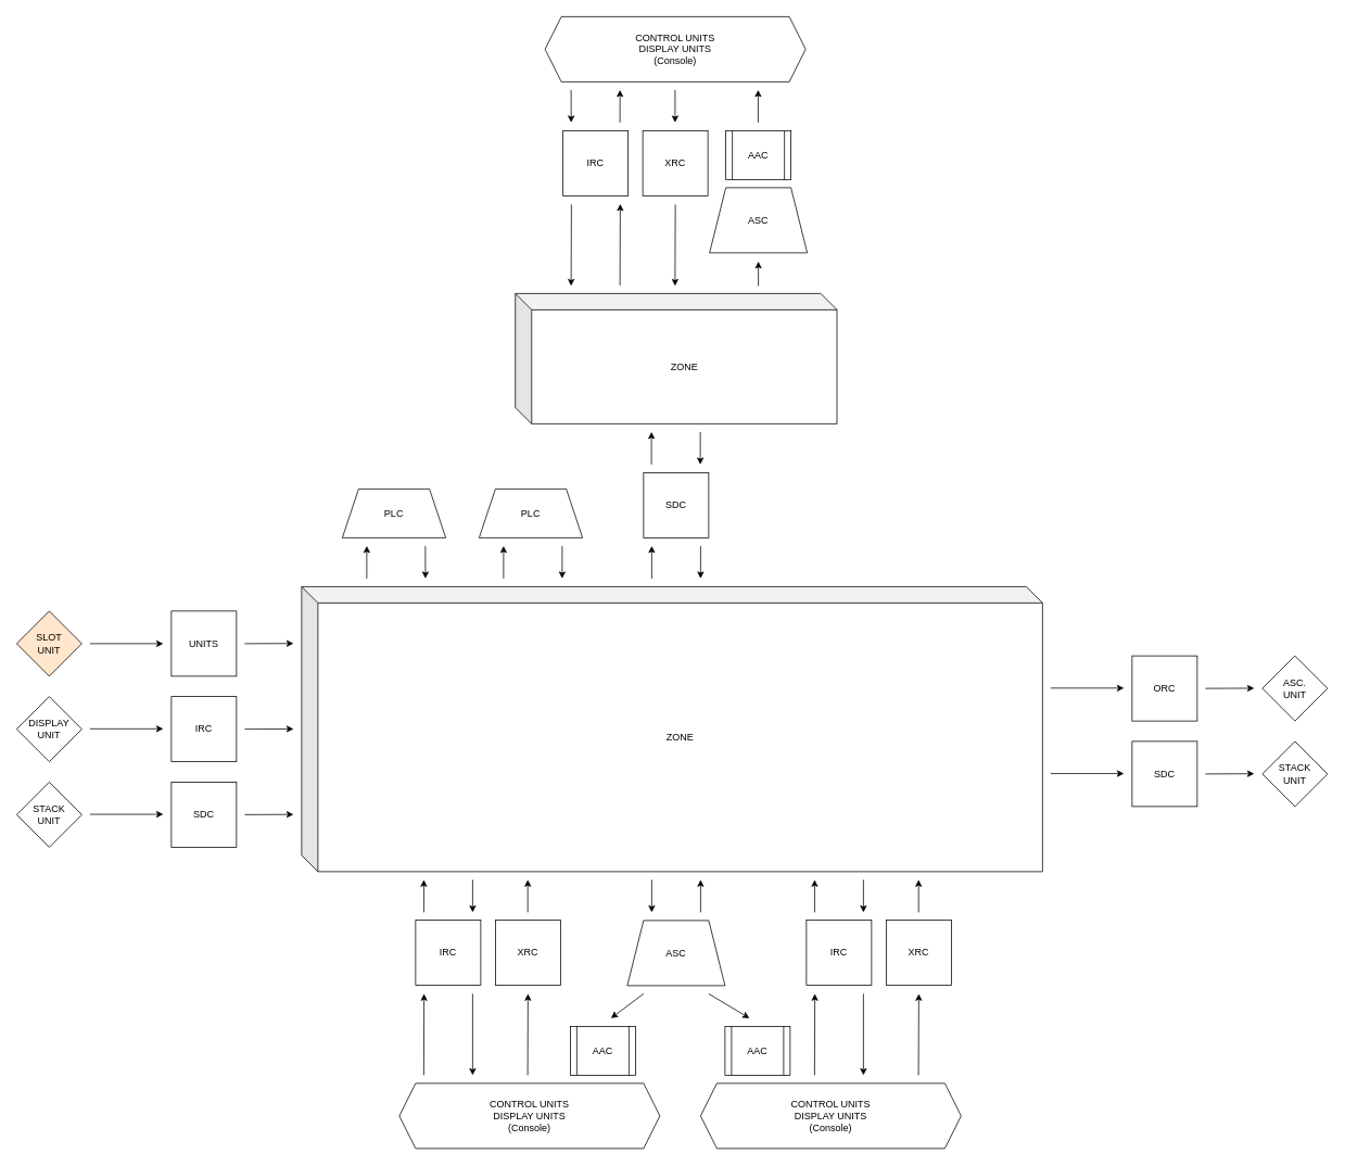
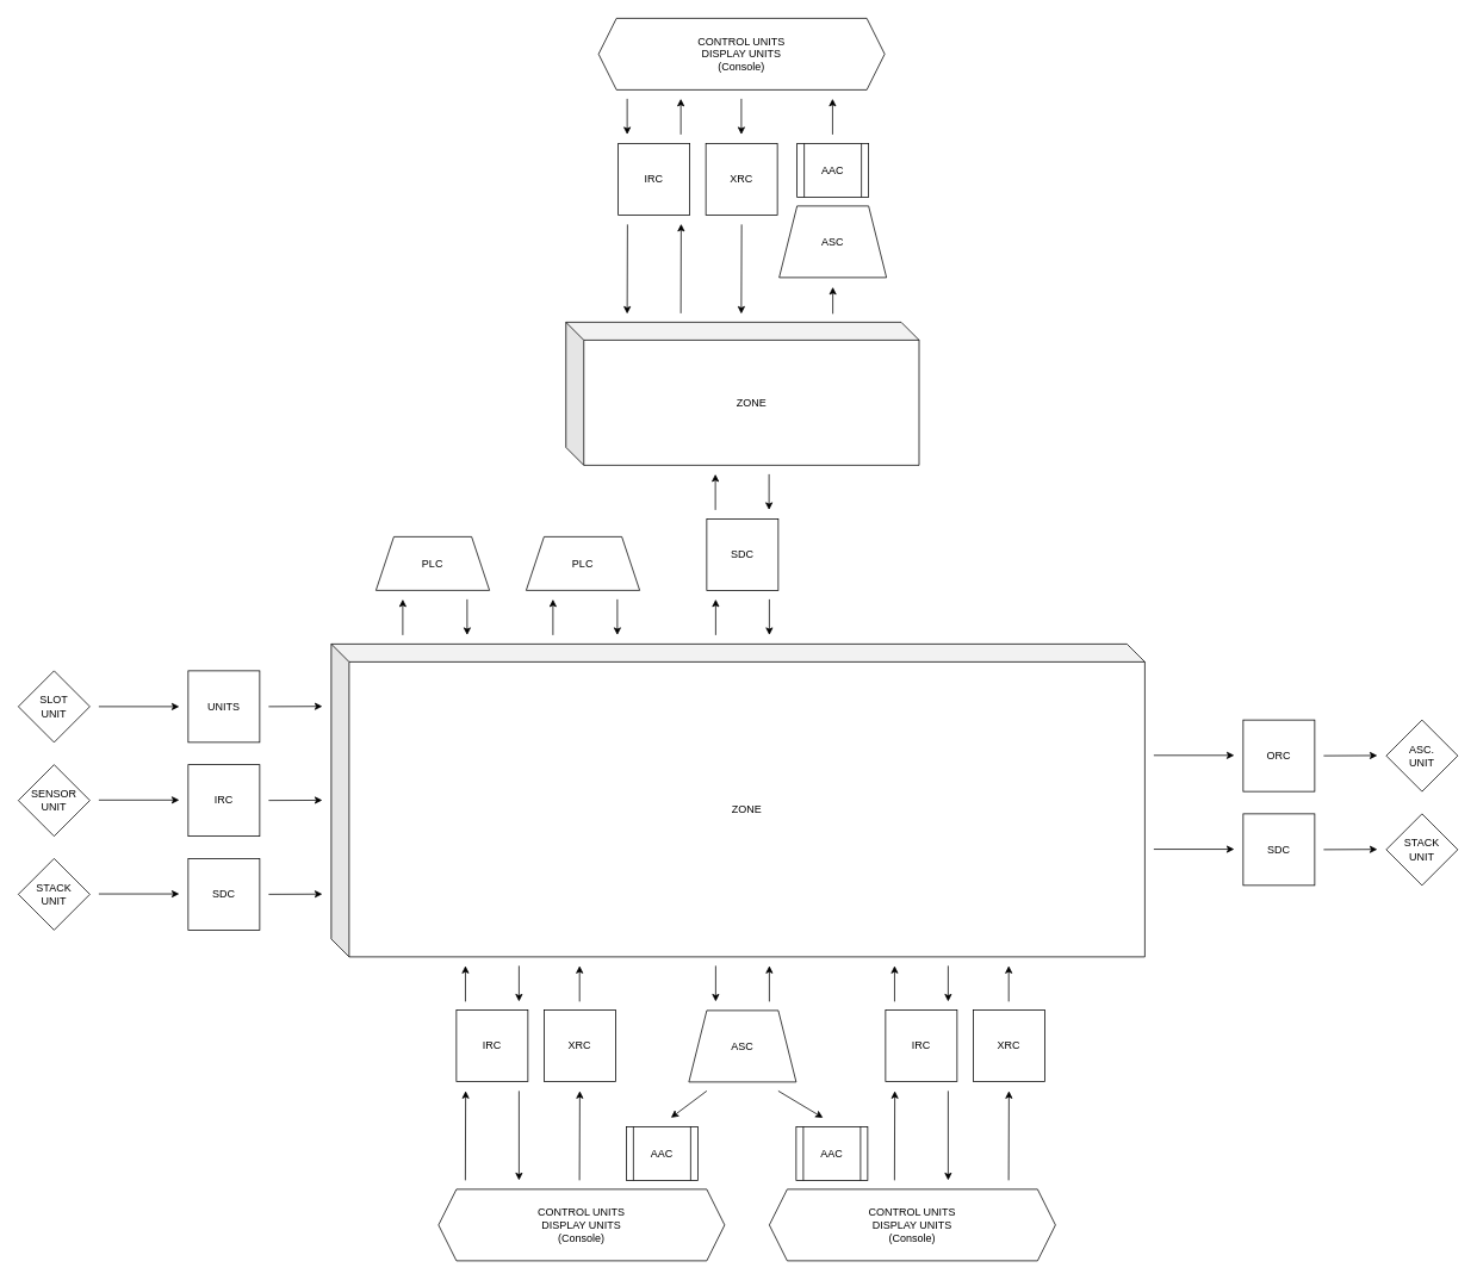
  <mxCell id="0" />
  <mxCell id="1" parent="0" />
  <mxCell id="2" value="ZONE" style="shape=cube;whiteSpace=wrap;html=1;boundedLbl=1;backgroundOutline=1;darkOpacity=0.05;darkOpacity2=0.1;" vertex="1" parent="1"><mxGeometry x="370" y="720" width="910" height="350" as="geometry" /></mxCell>
- <mxCell id="3" value="DISPLAY&lt;div&gt;UNIT&lt;/div&gt;" style="rhombus;whiteSpace=wrap;html=1;" vertex="1" parent="1"><mxGeometry x="20" y="855" width="80" height="80" as="geometry" /></mxCell>
+ <mxCell id="3" value="SENSOR&lt;div&gt;UNIT&lt;/div&gt;" style="rhombus;whiteSpace=wrap;html=1;" vertex="1" parent="1"><mxGeometry x="20" y="855" width="80" height="80" as="geometry" /></mxCell>
  <mxCell id="4" value="STACK&lt;br&gt;UNIT" style="rhombus;whiteSpace=wrap;html=1;" vertex="1" parent="1"><mxGeometry x="20" y="960" width="80" height="80" as="geometry" /></mxCell>
  <mxCell id="5" value="CONTROL UNITS&lt;div&gt;DISPLAY UNITS&lt;br&gt;(Console)&lt;/div&gt;" style="shape=hexagon;perimeter=hexagonPerimeter2;whiteSpace=wrap;html=1;fixedSize=1;" vertex="1" parent="1"><mxGeometry x="490" y="1330" width="320" height="80" as="geometry" /></mxCell>
- <mxCell id="6" value="SLOT&lt;div&gt;UNIT&lt;/div&gt;" style="rhombus;whiteSpace=wrap;html=1;fillColor=#ffe6cc;" vertex="1" parent="1"><mxGeometry x="20" y="750" width="80" height="80" as="geometry" /></mxCell>
+ <mxCell id="6" value="SLOT&lt;div&gt;UNIT&lt;/div&gt;" style="rhombus;whiteSpace=wrap;html=1;" vertex="1" parent="1"><mxGeometry x="20" y="750" width="80" height="80" as="geometry" /></mxCell>
  <mxCell id="7" value="" style="group" vertex="1" connectable="0" parent="1"><mxGeometry x="420" y="600" width="127" height="110" as="geometry" /></mxCell>
  <mxCell id="8" value="PLC" style="shape=trapezoid;perimeter=trapezoidPerimeter;whiteSpace=wrap;html=1;fixedSize=1;" vertex="1" parent="7"><mxGeometry width="127" height="60" as="geometry" /></mxCell>
  <mxCell id="9" value="" style="endArrow=classic;html=1;rounded=0;" edge="1" parent="7"><mxGeometry width="50" height="50" relative="1" as="geometry"><mxPoint x="102.0" y="70" as="sourcePoint" /><mxPoint x="102.0" y="110" as="targetPoint" /></mxGeometry></mxCell>
  <mxCell id="10" value="" style="endArrow=classic;html=1;rounded=0;" edge="1" parent="7"><mxGeometry width="50" height="50" relative="1" as="geometry"><mxPoint x="30" y="110" as="sourcePoint" /><mxPoint x="30" y="70" as="targetPoint" /></mxGeometry></mxCell>
  <mxCell id="11" value="" style="group" vertex="1" connectable="0" parent="1"><mxGeometry x="588" y="600" width="127" height="110" as="geometry" /></mxCell>
  <mxCell id="12" value="PLC" style="shape=trapezoid;perimeter=trapezoidPerimeter;whiteSpace=wrap;html=1;fixedSize=1;" vertex="1" parent="11"><mxGeometry width="127" height="60" as="geometry" /></mxCell>
  <mxCell id="13" value="" style="endArrow=classic;html=1;rounded=0;" edge="1" parent="11"><mxGeometry width="50" height="50" relative="1" as="geometry"><mxPoint x="102.0" y="70" as="sourcePoint" /><mxPoint x="102.0" y="110" as="targetPoint" /></mxGeometry></mxCell>
  <mxCell id="14" value="" style="endArrow=classic;html=1;rounded=0;" edge="1" parent="11"><mxGeometry width="50" height="50" relative="1" as="geometry"><mxPoint x="30" y="110" as="sourcePoint" /><mxPoint x="30" y="70" as="targetPoint" /></mxGeometry></mxCell>
  <mxCell id="15" value="AAC" style="shape=process;whiteSpace=wrap;html=1;backgroundOutline=1;" vertex="1" parent="1"><mxGeometry x="700" y="1260" width="80" height="60" as="geometry" /></mxCell>
  <mxCell id="16" value="ASC" style="shape=trapezoid;perimeter=trapezoidPerimeter;whiteSpace=wrap;html=1;fixedSize=1;" vertex="1" parent="1"><mxGeometry x="770" y="1130" width="120" height="80" as="geometry" /></mxCell>
  <mxCell id="17" value="IRC" style="whiteSpace=wrap;html=1;aspect=fixed;" vertex="1" parent="1"><mxGeometry x="510" y="1129.37" width="80" height="80" as="geometry" /></mxCell>
  <mxCell id="18" value="" style="endArrow=classic;html=1;rounded=0;" edge="1" parent="1"><mxGeometry width="50" height="50" relative="1" as="geometry"><mxPoint x="520" y="1320" as="sourcePoint" /><mxPoint x="520.34" y="1220" as="targetPoint" /></mxGeometry></mxCell>
  <mxCell id="19" value="&lt;div&gt;XRC&lt;/div&gt;" style="whiteSpace=wrap;html=1;aspect=fixed;" vertex="1" parent="1"><mxGeometry x="608" y="1129.37" width="80" height="80" as="geometry" /></mxCell>
  <mxCell id="20" value="" style="endArrow=classic;html=1;rounded=0;" edge="1" parent="1"><mxGeometry width="50" height="50" relative="1" as="geometry"><mxPoint x="647.66" y="1320" as="sourcePoint" /><mxPoint x="648" y="1220" as="targetPoint" /></mxGeometry></mxCell>
  <mxCell id="21" value="" style="endArrow=classic;html=1;rounded=0;" edge="1" parent="1"><mxGeometry width="50" height="50" relative="1" as="geometry"><mxPoint x="790" y="1220" as="sourcePoint" /><mxPoint x="750" y="1250" as="targetPoint" /></mxGeometry></mxCell>
  <mxCell id="22" value="" style="endArrow=classic;html=1;rounded=0;" edge="1" parent="1"><mxGeometry width="50" height="50" relative="1" as="geometry"><mxPoint x="800" y="1080" as="sourcePoint" /><mxPoint x="800" y="1120" as="targetPoint" /></mxGeometry></mxCell>
  <mxCell id="23" value="" style="endArrow=classic;html=1;rounded=0;" edge="1" parent="1"><mxGeometry width="50" height="50" relative="1" as="geometry"><mxPoint x="860" y="1120" as="sourcePoint" /><mxPoint x="860" y="1080" as="targetPoint" /></mxGeometry></mxCell>
  <mxCell id="24" value="" style="endArrow=classic;html=1;rounded=0;" edge="1" parent="1"><mxGeometry width="50" height="50" relative="1" as="geometry"><mxPoint x="647.76" y="1120" as="sourcePoint" /><mxPoint x="647.76" y="1080" as="targetPoint" /></mxGeometry></mxCell>
  <mxCell id="25" value="" style="endArrow=classic;html=1;rounded=0;" edge="1" parent="1"><mxGeometry width="50" height="50" relative="1" as="geometry"><mxPoint x="520.1" y="1120" as="sourcePoint" /><mxPoint x="520.1" y="1080" as="targetPoint" /></mxGeometry></mxCell>
  <mxCell id="26" value="CONTROL UNITS&lt;div&gt;DISPLAY UNITS&lt;br&gt;(Console)&lt;/div&gt;" style="shape=hexagon;perimeter=hexagonPerimeter2;whiteSpace=wrap;html=1;fixedSize=1;" vertex="1" parent="1"><mxGeometry x="860" y="1330" width="320" height="80" as="geometry" /></mxCell>
  <mxCell id="27" value="AAC" style="shape=process;whiteSpace=wrap;html=1;backgroundOutline=1;" vertex="1" parent="1"><mxGeometry x="890" y="1260" width="80" height="60" as="geometry" /></mxCell>
  <mxCell id="28" value="IRC" style="whiteSpace=wrap;html=1;aspect=fixed;" vertex="1" parent="1"><mxGeometry x="990" y="1129.37" width="80" height="80" as="geometry" /></mxCell>
  <mxCell id="29" value="" style="endArrow=classic;html=1;rounded=0;" edge="1" parent="1"><mxGeometry width="50" height="50" relative="1" as="geometry"><mxPoint x="1000" y="1320" as="sourcePoint" /><mxPoint x="1000.34" y="1220" as="targetPoint" /></mxGeometry></mxCell>
  <mxCell id="30" value="&lt;div&gt;XRC&lt;/div&gt;" style="whiteSpace=wrap;html=1;aspect=fixed;" vertex="1" parent="1"><mxGeometry x="1088" y="1129.37" width="80" height="80" as="geometry" /></mxCell>
  <mxCell id="31" value="" style="endArrow=classic;html=1;rounded=0;" edge="1" parent="1"><mxGeometry width="50" height="50" relative="1" as="geometry"><mxPoint x="1127.66" y="1320" as="sourcePoint" /><mxPoint x="1128" y="1220" as="targetPoint" /></mxGeometry></mxCell>
  <mxCell id="32" value="" style="endArrow=classic;html=1;rounded=0;" edge="1" parent="1"><mxGeometry width="50" height="50" relative="1" as="geometry"><mxPoint x="1060" y="1080" as="sourcePoint" /><mxPoint x="1060" y="1120" as="targetPoint" /></mxGeometry></mxCell>
  <mxCell id="33" value="" style="endArrow=classic;html=1;rounded=0;" edge="1" parent="1"><mxGeometry width="50" height="50" relative="1" as="geometry"><mxPoint x="1060" y="1220" as="sourcePoint" /><mxPoint x="1060" y="1320" as="targetPoint" /></mxGeometry></mxCell>
  <mxCell id="34" value="" style="endArrow=classic;html=1;rounded=0;" edge="1" parent="1"><mxGeometry width="50" height="50" relative="1" as="geometry"><mxPoint x="1127.76" y="1120" as="sourcePoint" /><mxPoint x="1127.76" y="1080" as="targetPoint" /></mxGeometry></mxCell>
  <mxCell id="35" value="" style="endArrow=classic;html=1;rounded=0;" edge="1" parent="1"><mxGeometry width="50" height="50" relative="1" as="geometry"><mxPoint x="1000.1" y="1120" as="sourcePoint" /><mxPoint x="1000.1" y="1080" as="targetPoint" /></mxGeometry></mxCell>
  <mxCell id="36" value="" style="endArrow=classic;html=1;rounded=0;" edge="1" parent="1"><mxGeometry width="50" height="50" relative="1" as="geometry"><mxPoint x="870" y="1220" as="sourcePoint" /><mxPoint x="920" y="1250" as="targetPoint" /></mxGeometry></mxCell>
  <mxCell id="37" value="UNITS" style="whiteSpace=wrap;html=1;aspect=fixed;" vertex="1" parent="1"><mxGeometry x="210" y="750" width="80" height="80" as="geometry" /></mxCell>
  <mxCell id="38" value="IRC" style="whiteSpace=wrap;html=1;aspect=fixed;" vertex="1" parent="1"><mxGeometry x="210" y="855" width="80" height="80" as="geometry" /></mxCell>
  <mxCell id="39" value="SDC" style="whiteSpace=wrap;html=1;aspect=fixed;" vertex="1" parent="1"><mxGeometry x="210" y="960" width="80" height="80" as="geometry" /></mxCell>
  <mxCell id="40" value="" style="endArrow=classic;html=1;rounded=0;" edge="1" parent="1"><mxGeometry width="50" height="50" relative="1" as="geometry"><mxPoint x="110" y="790" as="sourcePoint" /><mxPoint x="200" y="790" as="targetPoint" /></mxGeometry></mxCell>
  <mxCell id="41" value="" style="endArrow=classic;html=1;rounded=0;" edge="1" parent="1"><mxGeometry width="50" height="50" relative="1" as="geometry"><mxPoint x="110" y="894.58" as="sourcePoint" /><mxPoint x="200" y="894.58" as="targetPoint" /></mxGeometry></mxCell>
  <mxCell id="42" value="" style="endArrow=classic;html=1;rounded=0;" edge="1" parent="1"><mxGeometry width="50" height="50" relative="1" as="geometry"><mxPoint x="110" y="999.58" as="sourcePoint" /><mxPoint x="200" y="999.58" as="targetPoint" /></mxGeometry></mxCell>
  <mxCell id="43" value="" style="endArrow=classic;html=1;rounded=0;" edge="1" parent="1"><mxGeometry width="50" height="50" relative="1" as="geometry"><mxPoint x="300" y="1000" as="sourcePoint" /><mxPoint x="360" y="999.76" as="targetPoint" /></mxGeometry></mxCell>
  <mxCell id="44" value="" style="endArrow=classic;html=1;rounded=0;" edge="1" parent="1"><mxGeometry width="50" height="50" relative="1" as="geometry"><mxPoint x="300" y="895" as="sourcePoint" /><mxPoint x="360" y="894.76" as="targetPoint" /></mxGeometry></mxCell>
  <mxCell id="45" value="" style="endArrow=classic;html=1;rounded=0;" edge="1" parent="1"><mxGeometry width="50" height="50" relative="1" as="geometry"><mxPoint x="300" y="790" as="sourcePoint" /><mxPoint x="360" y="789.76" as="targetPoint" /></mxGeometry></mxCell>
  <mxCell id="46" value="ASC.&lt;div&gt;UNIT&lt;/div&gt;" style="rhombus;whiteSpace=wrap;html=1;direction=west;" vertex="1" parent="1"><mxGeometry x="1550" y="805" width="80" height="80" as="geometry" /></mxCell>
  <mxCell id="47" value="STACK&lt;div&gt;UNIT&lt;/div&gt;" style="rhombus;whiteSpace=wrap;html=1;direction=west;" vertex="1" parent="1"><mxGeometry x="1550" y="910" width="80" height="80" as="geometry" /></mxCell>
  <mxCell id="48" value="ORC" style="whiteSpace=wrap;html=1;aspect=fixed;direction=west;" vertex="1" parent="1"><mxGeometry x="1390" y="805" width="80" height="80" as="geometry" /></mxCell>
  <mxCell id="49" value="SDC" style="whiteSpace=wrap;html=1;aspect=fixed;direction=west;" vertex="1" parent="1"><mxGeometry x="1390" y="910" width="80" height="80" as="geometry" /></mxCell>
  <mxCell id="50" value="" style="endArrow=classic;html=1;rounded=0;" edge="1" parent="1"><mxGeometry width="50" height="50" relative="1" as="geometry"><mxPoint x="1290" y="844.58" as="sourcePoint" /><mxPoint x="1380" y="844.58" as="targetPoint" /></mxGeometry></mxCell>
  <mxCell id="51" value="" style="endArrow=classic;html=1;rounded=0;" edge="1" parent="1"><mxGeometry width="50" height="50" relative="1" as="geometry"><mxPoint x="1290" y="949.58" as="sourcePoint" /><mxPoint x="1380" y="949.58" as="targetPoint" /></mxGeometry></mxCell>
  <mxCell id="52" value="" style="endArrow=classic;html=1;rounded=0;" edge="1" parent="1"><mxGeometry width="50" height="50" relative="1" as="geometry"><mxPoint x="1480" y="950" as="sourcePoint" /><mxPoint x="1540" y="949.76" as="targetPoint" /></mxGeometry></mxCell>
  <mxCell id="53" value="" style="endArrow=classic;html=1;rounded=0;" edge="1" parent="1"><mxGeometry width="50" height="50" relative="1" as="geometry"><mxPoint x="1480" y="845" as="sourcePoint" /><mxPoint x="1540" y="844.76" as="targetPoint" /></mxGeometry></mxCell>
  <mxCell id="54" value="ZONE" style="shape=cube;whiteSpace=wrap;html=1;boundedLbl=1;backgroundOutline=1;darkOpacity=0.05;darkOpacity2=0.1;" vertex="1" parent="1"><mxGeometry x="632.5" y="360" width="395" height="160" as="geometry" /></mxCell>
  <mxCell id="55" value="SDC" style="whiteSpace=wrap;html=1;aspect=fixed;" vertex="1" parent="1"><mxGeometry x="790" y="580" width="80" height="80" as="geometry" /></mxCell>
  <mxCell id="56" value="" style="endArrow=classic;html=1;rounded=0;" edge="1" parent="1"><mxGeometry width="50" height="50" relative="1" as="geometry"><mxPoint x="860" y="670" as="sourcePoint" /><mxPoint x="860" y="710" as="targetPoint" /></mxGeometry></mxCell>
  <mxCell id="57" value="" style="endArrow=classic;html=1;rounded=0;" edge="1" parent="1"><mxGeometry width="50" height="50" relative="1" as="geometry"><mxPoint x="800" y="710" as="sourcePoint" /><mxPoint x="800" y="670" as="targetPoint" /></mxGeometry></mxCell>
  <mxCell id="58" value="" style="endArrow=classic;html=1;rounded=0;" edge="1" parent="1"><mxGeometry width="50" height="50" relative="1" as="geometry"><mxPoint x="859.66" y="530" as="sourcePoint" /><mxPoint x="859.66" y="570" as="targetPoint" /></mxGeometry></mxCell>
  <mxCell id="59" value="" style="endArrow=classic;html=1;rounded=0;" edge="1" parent="1"><mxGeometry width="50" height="50" relative="1" as="geometry"><mxPoint x="799.66" y="570" as="sourcePoint" /><mxPoint x="799.66" y="530" as="targetPoint" /></mxGeometry></mxCell>
  <mxCell id="60" value="AAC" style="shape=process;whiteSpace=wrap;html=1;backgroundOutline=1;" vertex="1" parent="1"><mxGeometry x="891" y="160" width="80" height="60" as="geometry" /></mxCell>
  <mxCell id="61" value="ASC" style="shape=trapezoid;perimeter=trapezoidPerimeter;whiteSpace=wrap;html=1;fixedSize=1;" vertex="1" parent="1"><mxGeometry x="871" y="230" width="120" height="80" as="geometry" /></mxCell>
  <mxCell id="62" value="IRC" style="whiteSpace=wrap;html=1;aspect=fixed;" vertex="1" parent="1"><mxGeometry x="691" y="160" width="80" height="80" as="geometry" /></mxCell>
  <mxCell id="63" value="" style="endArrow=classic;html=1;rounded=0;" edge="1" parent="1"><mxGeometry width="50" height="50" relative="1" as="geometry"><mxPoint x="701.34" y="250.63" as="sourcePoint" /><mxPoint x="701" y="350.63" as="targetPoint" /></mxGeometry></mxCell>
  <mxCell id="64" value="&lt;div&gt;XRC&lt;/div&gt;" style="whiteSpace=wrap;html=1;aspect=fixed;" vertex="1" parent="1"><mxGeometry x="789" y="160" width="80" height="80" as="geometry" /></mxCell>
  <mxCell id="65" value="" style="endArrow=classic;html=1;rounded=0;" edge="1" parent="1"><mxGeometry width="50" height="50" relative="1" as="geometry"><mxPoint x="829" y="250.63" as="sourcePoint" /><mxPoint x="828.66" y="350.63" as="targetPoint" /></mxGeometry></mxCell>
  <mxCell id="66" value="" style="endArrow=classic;html=1;rounded=0;" edge="1" parent="1"><mxGeometry width="50" height="50" relative="1" as="geometry"><mxPoint x="931" y="350.63" as="sourcePoint" /><mxPoint x="931" y="320.63" as="targetPoint" /></mxGeometry></mxCell>
  <mxCell id="67" value="" style="endArrow=classic;html=1;rounded=0;" edge="1" parent="1"><mxGeometry width="50" height="50" relative="1" as="geometry"><mxPoint x="930.71" y="150" as="sourcePoint" /><mxPoint x="930.71" y="110" as="targetPoint" /></mxGeometry></mxCell>
  <mxCell id="68" value="" style="endArrow=classic;html=1;rounded=0;" edge="1" parent="1"><mxGeometry width="50" height="50" relative="1" as="geometry"><mxPoint x="761" y="150" as="sourcePoint" /><mxPoint x="761" y="110" as="targetPoint" /></mxGeometry></mxCell>
  <mxCell id="69" value="" style="endArrow=classic;html=1;rounded=0;" edge="1" parent="1"><mxGeometry width="50" height="50" relative="1" as="geometry"><mxPoint x="580" y="1080" as="sourcePoint" /><mxPoint x="580" y="1120" as="targetPoint" /></mxGeometry></mxCell>
  <mxCell id="70" value="" style="endArrow=classic;html=1;rounded=0;" edge="1" parent="1"><mxGeometry width="50" height="50" relative="1" as="geometry"><mxPoint x="580" y="1220" as="sourcePoint" /><mxPoint x="580" y="1320" as="targetPoint" /></mxGeometry></mxCell>
  <mxCell id="71" value="" style="endArrow=classic;html=1;rounded=0;" edge="1" parent="1"><mxGeometry width="50" height="50" relative="1" as="geometry"><mxPoint x="761" y="350" as="sourcePoint" /><mxPoint x="761.34" y="250" as="targetPoint" /></mxGeometry></mxCell>
  <mxCell id="72" value="" style="endArrow=classic;html=1;rounded=0;" edge="1" parent="1"><mxGeometry width="50" height="50" relative="1" as="geometry"><mxPoint x="701" y="110" as="sourcePoint" /><mxPoint x="701" y="150" as="targetPoint" /></mxGeometry></mxCell>
  <mxCell id="73" value="" style="endArrow=classic;html=1;rounded=0;" edge="1" parent="1"><mxGeometry width="50" height="50" relative="1" as="geometry"><mxPoint x="828.71" y="110" as="sourcePoint" /><mxPoint x="828.71" y="150" as="targetPoint" /></mxGeometry></mxCell>
  <mxCell id="74" value="CONTROL UNITS&lt;div&gt;DISPLAY UNITS&lt;br&gt;(Console)&lt;/div&gt;" style="shape=hexagon;perimeter=hexagonPerimeter2;whiteSpace=wrap;html=1;fixedSize=1;" vertex="1" parent="1"><mxGeometry x="669" y="20" width="320" height="80" as="geometry" /></mxCell>
